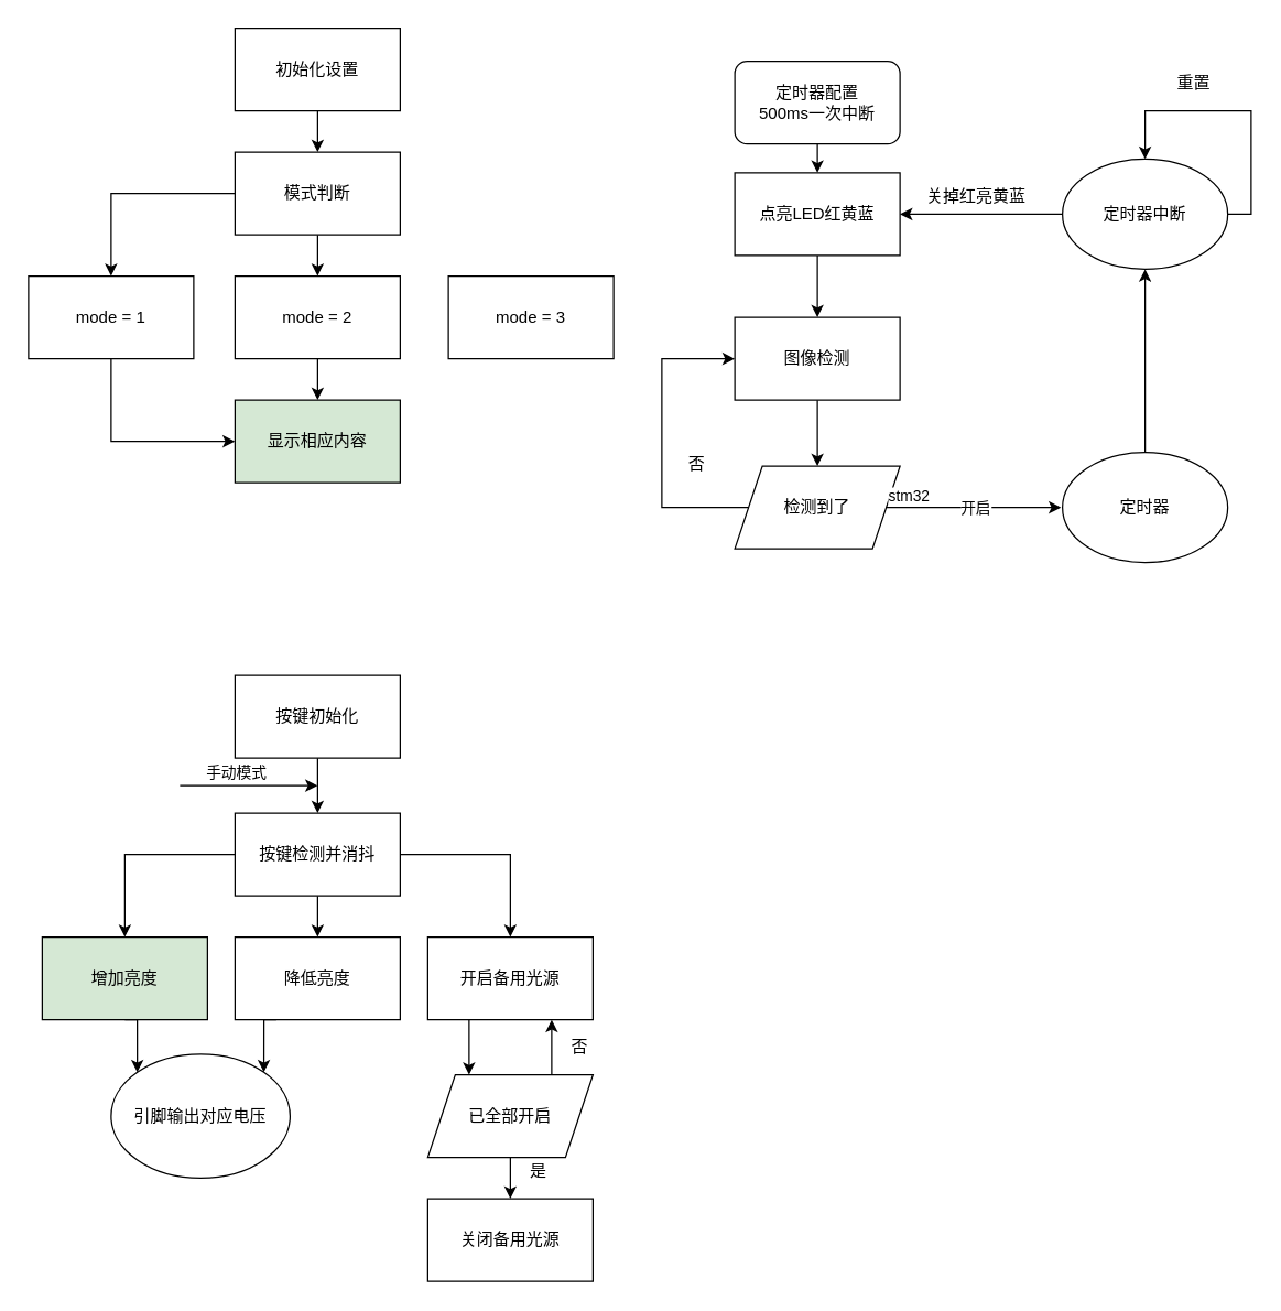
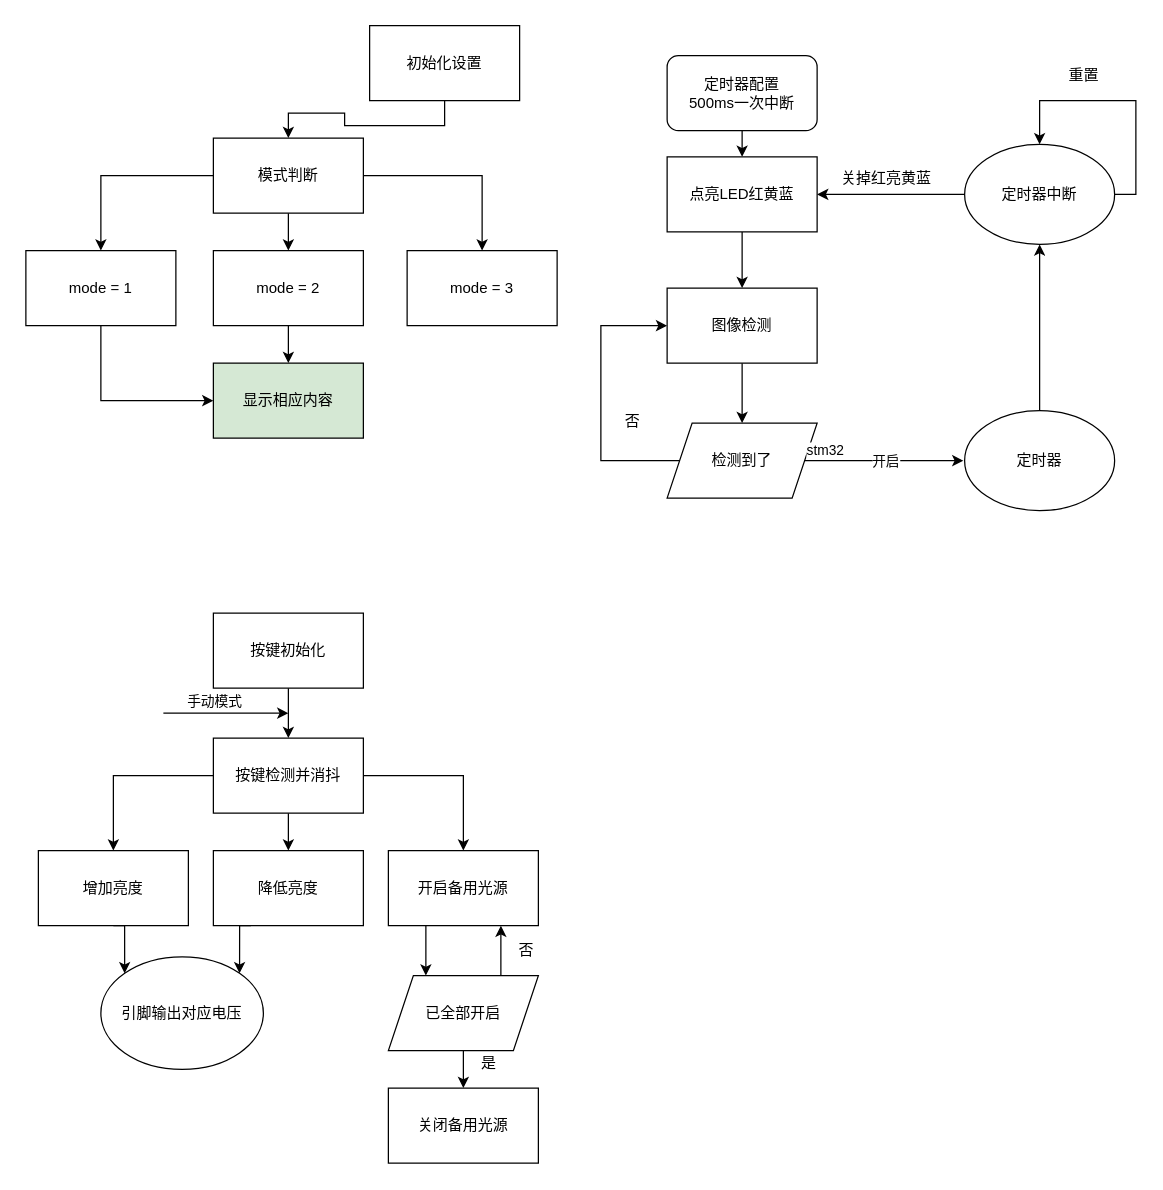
  <mxCell id="0" />
  <mxCell id="1" parent="0" />
  <mxCell id="2" style="edgeStyle=orthogonalEdgeStyle;rounded=0;orthogonalLoop=1;jettySize=auto;html=1;exitX=0.5;exitY=1;exitDx=0;exitDy=0;entryX=0.5;entryY=0;entryDx=0;entryDy=0;" parent="1" source="3" target="7" edge="1"><mxGeometry relative="1" as="geometry" /></mxCell>
- <mxCell id="3" value="初始化设置" style="rounded=0;whiteSpace=wrap;html=1;" parent="1" vertex="1"><mxGeometry x="170" y="20" width="120" height="60" as="geometry" /></mxCell>
+ <mxCell id="3" value="初始化设置" style="rounded=0;whiteSpace=wrap;html=1;" parent="1" vertex="1"><mxGeometry x="295" y="20" width="120" height="60" as="geometry" /></mxCell>
  <mxCell id="4" value="" style="edgeStyle=orthogonalEdgeStyle;rounded=0;orthogonalLoop=1;jettySize=auto;html=1;" parent="1" source="7" target="9" edge="1"><mxGeometry relative="1" as="geometry" /></mxCell>
+ <mxCell id="5" style="edgeStyle=orthogonalEdgeStyle;rounded=0;orthogonalLoop=1;jettySize=auto;html=1;exitX=1;exitY=0.5;exitDx=0;exitDy=0;entryX=0.5;entryY=0;entryDx=0;entryDy=0;" parent="1" source="7" target="12" edge="1"><mxGeometry relative="1" as="geometry" /></mxCell>
  <mxCell id="6" style="edgeStyle=orthogonalEdgeStyle;rounded=0;orthogonalLoop=1;jettySize=auto;html=1;exitX=0.5;exitY=1;exitDx=0;exitDy=0;entryX=0.5;entryY=0;entryDx=0;entryDy=0;" parent="1" source="7" target="11" edge="1"><mxGeometry relative="1" as="geometry" /></mxCell>
  <mxCell id="7" value="模式判断" style="rounded=0;whiteSpace=wrap;html=1;" parent="1" vertex="1"><mxGeometry x="170" y="110" width="120" height="60" as="geometry" /></mxCell>
  <mxCell id="8" style="edgeStyle=orthogonalEdgeStyle;rounded=0;orthogonalLoop=1;jettySize=auto;html=1;exitX=0.5;exitY=1;exitDx=0;exitDy=0;entryX=0;entryY=0.5;entryDx=0;entryDy=0;" parent="1" source="9" target="13" edge="1"><mxGeometry relative="1" as="geometry" /></mxCell>
  <mxCell id="9" value="mode = 1" style="whiteSpace=wrap;html=1;rounded=0;" parent="1" vertex="1"><mxGeometry x="20" y="200" width="120" height="60" as="geometry" /></mxCell>
  <mxCell id="10" style="edgeStyle=orthogonalEdgeStyle;rounded=0;orthogonalLoop=1;jettySize=auto;html=1;exitX=0.5;exitY=1;exitDx=0;exitDy=0;entryX=0.5;entryY=0;entryDx=0;entryDy=0;" parent="1" source="11" target="13" edge="1"><mxGeometry relative="1" as="geometry" /></mxCell>
  <mxCell id="11" value="mode = 2" style="whiteSpace=wrap;html=1;rounded=0;" parent="1" vertex="1"><mxGeometry x="170" y="200" width="120" height="60" as="geometry" /></mxCell>
  <mxCell id="12" value="mode = 3" style="rounded=0;whiteSpace=wrap;html=1;" parent="1" vertex="1"><mxGeometry x="325" y="200" width="120" height="60" as="geometry" /></mxCell>
  <mxCell id="13" value="显示相应内容" style="rounded=0;whiteSpace=wrap;html=1;fillColor=#d5e8d4;" parent="1" vertex="1"><mxGeometry x="170" y="290" width="120" height="60" as="geometry" /></mxCell>
  <mxCell id="14" style="edgeStyle=orthogonalEdgeStyle;rounded=0;orthogonalLoop=1;jettySize=auto;html=1;exitX=0.5;exitY=1;exitDx=0;exitDy=0;entryX=0.5;entryY=0;entryDx=0;entryDy=0;" parent="1" source="15" target="19" edge="1"><mxGeometry relative="1" as="geometry" /></mxCell>
  <mxCell id="15" value="按键初始化" style="rounded=0;whiteSpace=wrap;html=1;" parent="1" vertex="1"><mxGeometry x="170" y="490" width="120" height="60" as="geometry" /></mxCell>
  <mxCell id="16" style="edgeStyle=orthogonalEdgeStyle;rounded=0;orthogonalLoop=1;jettySize=auto;html=1;exitX=1;exitY=0.5;exitDx=0;exitDy=0;entryX=0.5;entryY=0;entryDx=0;entryDy=0;" parent="1" source="19" target="27" edge="1"><mxGeometry relative="1" as="geometry" /></mxCell>
  <mxCell id="17" style="edgeStyle=orthogonalEdgeStyle;rounded=0;orthogonalLoop=1;jettySize=auto;html=1;exitX=0.5;exitY=1;exitDx=0;exitDy=0;entryX=0.5;entryY=0;entryDx=0;entryDy=0;" parent="1" source="19" target="25" edge="1"><mxGeometry relative="1" as="geometry" /></mxCell>
  <mxCell id="18" style="edgeStyle=orthogonalEdgeStyle;rounded=0;orthogonalLoop=1;jettySize=auto;html=1;exitX=0;exitY=0.5;exitDx=0;exitDy=0;entryX=0.5;entryY=0;entryDx=0;entryDy=0;" parent="1" source="19" target="23" edge="1"><mxGeometry relative="1" as="geometry" /></mxCell>
  <mxCell id="19" value="按键检测并消抖" style="rounded=0;whiteSpace=wrap;html=1;" parent="1" vertex="1"><mxGeometry x="170" y="590" width="120" height="60" as="geometry" /></mxCell>
  <mxCell id="20" value="" style="endArrow=classic;html=1;rounded=0;" parent="1" edge="1"><mxGeometry relative="1" as="geometry"><mxPoint x="130" y="570" as="sourcePoint" /><mxPoint x="230" y="570" as="targetPoint" /></mxGeometry></mxCell>
  <mxCell id="21" value="手动模式" style="edgeLabel;resizable=0;html=1;align=center;verticalAlign=middle;" parent="20" connectable="0" vertex="1"><mxGeometry relative="1" as="geometry"><mxPoint x="-10" y="-10" as="offset" /></mxGeometry></mxCell>
  <mxCell id="22" style="edgeStyle=orthogonalEdgeStyle;rounded=0;orthogonalLoop=1;jettySize=auto;html=1;exitX=0.5;exitY=1;exitDx=0;exitDy=0;entryX=0;entryY=0;entryDx=0;entryDy=0;" parent="1" source="23" target="32" edge="1"><mxGeometry relative="1" as="geometry" /></mxCell>
- <mxCell id="23" value="增加亮度" style="rounded=0;whiteSpace=wrap;html=1;fillColor=#d5e8d4;" parent="1" vertex="1"><mxGeometry x="30" y="680" width="120" height="60" as="geometry" /></mxCell>
+ <mxCell id="23" value="增加亮度" style="rounded=0;whiteSpace=wrap;html=1;" parent="1" vertex="1"><mxGeometry x="30" y="680" width="120" height="60" as="geometry" /></mxCell>
  <mxCell id="24" style="edgeStyle=orthogonalEdgeStyle;rounded=0;orthogonalLoop=1;jettySize=auto;html=1;exitX=0.25;exitY=1;exitDx=0;exitDy=0;entryX=1;entryY=0;entryDx=0;entryDy=0;" parent="1" source="25" target="32" edge="1"><mxGeometry relative="1" as="geometry" /></mxCell>
  <mxCell id="25" value="降低亮度" style="rounded=0;whiteSpace=wrap;html=1;" parent="1" vertex="1"><mxGeometry x="170" y="680" width="120" height="60" as="geometry" /></mxCell>
  <mxCell id="26" style="edgeStyle=orthogonalEdgeStyle;rounded=0;orthogonalLoop=1;jettySize=auto;html=1;exitX=0.25;exitY=1;exitDx=0;exitDy=0;entryX=0.25;entryY=0;entryDx=0;entryDy=0;" parent="1" source="27" target="30" edge="1"><mxGeometry relative="1" as="geometry" /></mxCell>
  <mxCell id="27" value="开启备用光源" style="rounded=0;whiteSpace=wrap;html=1;" parent="1" vertex="1"><mxGeometry x="310" y="680" width="120" height="60" as="geometry" /></mxCell>
  <mxCell id="28" style="edgeStyle=orthogonalEdgeStyle;rounded=0;orthogonalLoop=1;jettySize=auto;html=1;exitX=0.75;exitY=0;exitDx=0;exitDy=0;entryX=0.75;entryY=1;entryDx=0;entryDy=0;" parent="1" source="30" target="27" edge="1"><mxGeometry relative="1" as="geometry" /></mxCell>
  <mxCell id="29" style="edgeStyle=orthogonalEdgeStyle;rounded=0;orthogonalLoop=1;jettySize=auto;html=1;exitX=0.5;exitY=1;exitDx=0;exitDy=0;entryX=0.5;entryY=0;entryDx=0;entryDy=0;" parent="1" source="30" target="33" edge="1"><mxGeometry relative="1" as="geometry" /></mxCell>
  <mxCell id="30" value="已全部开启" style="shape=parallelogram;perimeter=parallelogramPerimeter;whiteSpace=wrap;html=1;fixedSize=1;" parent="1" vertex="1"><mxGeometry x="310" y="780" width="120" height="60" as="geometry" /></mxCell>
  <mxCell id="31" value="否" style="text;html=1;align=center;verticalAlign=middle;resizable=0;points=[];autosize=1;strokeColor=none;fillColor=none;" parent="1" vertex="1"><mxGeometry x="405" y="750" width="30" height="20" as="geometry" /></mxCell>
  <mxCell id="32" value="引脚输出对应电压" style="ellipse;whiteSpace=wrap;html=1;" parent="1" vertex="1"><mxGeometry x="80" y="765" width="130" height="90" as="geometry" /></mxCell>
  <mxCell id="33" value="关闭备用光源" style="rounded=0;whiteSpace=wrap;html=1;" parent="1" vertex="1"><mxGeometry x="310" y="870" width="120" height="60" as="geometry" /></mxCell>
  <mxCell id="34" value="是" style="text;html=1;align=center;verticalAlign=middle;resizable=0;points=[];autosize=1;strokeColor=none;fillColor=none;" parent="1" vertex="1"><mxGeometry x="375" y="840" width="30" height="20" as="geometry" /></mxCell>
  <mxCell id="35" style="edgeStyle=orthogonalEdgeStyle;rounded=0;orthogonalLoop=1;jettySize=auto;html=1;exitX=0.5;exitY=1;exitDx=0;exitDy=0;entryX=0.5;entryY=0;entryDx=0;entryDy=0;" edge="1" parent="1" source="36" target="38"><mxGeometry relative="1" as="geometry" /></mxCell>
  <mxCell id="36" value="定时器配置&lt;br&gt;500ms一次中断" style="rounded=1;whiteSpace=wrap;html=1;" vertex="1" parent="1"><mxGeometry x="533" y="44" width="120" height="60" as="geometry" /></mxCell>
  <mxCell id="37" style="edgeStyle=orthogonalEdgeStyle;rounded=0;orthogonalLoop=1;jettySize=auto;html=1;exitX=0.5;exitY=1;exitDx=0;exitDy=0;entryX=0.5;entryY=0;entryDx=0;entryDy=0;" edge="1" parent="1" source="38" target="40"><mxGeometry relative="1" as="geometry" /></mxCell>
  <mxCell id="38" value="点亮LED红黄蓝" style="rounded=0;whiteSpace=wrap;html=1;" vertex="1" parent="1"><mxGeometry x="533" y="125" width="120" height="60" as="geometry" /></mxCell>
  <mxCell id="39" style="edgeStyle=orthogonalEdgeStyle;rounded=0;orthogonalLoop=1;jettySize=auto;html=1;exitX=0.5;exitY=1;exitDx=0;exitDy=0;entryX=0.5;entryY=0;entryDx=0;entryDy=0;" edge="1" parent="1" source="40" target="42"><mxGeometry relative="1" as="geometry" /></mxCell>
  <mxCell id="40" value="图像检测" style="rounded=0;whiteSpace=wrap;html=1;" vertex="1" parent="1"><mxGeometry x="533" y="230" width="120" height="60" as="geometry" /></mxCell>
  <mxCell id="41" style="edgeStyle=orthogonalEdgeStyle;rounded=0;orthogonalLoop=1;jettySize=auto;html=1;exitX=0;exitY=0.5;exitDx=0;exitDy=0;entryX=0;entryY=0.5;entryDx=0;entryDy=0;" edge="1" parent="1" source="42" target="40"><mxGeometry relative="1" as="geometry"><mxPoint x="440.667" y="260.167" as="targetPoint" /><Array as="points"><mxPoint x="480" y="368" /><mxPoint x="480" y="260" /><mxPoint x="533" y="260" /></Array></mxGeometry></mxCell>
  <mxCell id="42" value="检测到了" style="shape=parallelogram;perimeter=parallelogramPerimeter;whiteSpace=wrap;html=1;fixedSize=1;" vertex="1" parent="1"><mxGeometry x="533" y="338" width="120" height="60" as="geometry" /></mxCell>
  <mxCell id="43" value="否" style="text;html=1;align=center;verticalAlign=middle;resizable=0;points=[];autosize=1;strokeColor=none;fillColor=none;" vertex="1" parent="1"><mxGeometry x="494" y="328" width="22" height="18" as="geometry" /></mxCell>
  <mxCell id="44" value="" style="endArrow=classic;html=1;rounded=0;" edge="1" parent="1"><mxGeometry relative="1" as="geometry"><mxPoint x="643" y="368" as="sourcePoint" /><mxPoint x="770" y="368" as="targetPoint" /></mxGeometry></mxCell>
  <mxCell id="45" value="开启" style="edgeLabel;resizable=0;html=1;align=center;verticalAlign=middle;" connectable="0" vertex="1" parent="44"><mxGeometry relative="1" as="geometry" /></mxCell>
  <mxCell id="46" value="stm32" style="edgeLabel;resizable=0;html=1;align=left;verticalAlign=bottom;" connectable="0" vertex="1" parent="44"><mxGeometry x="-1" relative="1" as="geometry" /></mxCell>
  <mxCell id="47" style="edgeStyle=orthogonalEdgeStyle;rounded=0;orthogonalLoop=1;jettySize=auto;html=1;exitX=0.5;exitY=0;exitDx=0;exitDy=0;entryX=0.5;entryY=1;entryDx=0;entryDy=0;" edge="1" parent="1" source="48" target="51"><mxGeometry relative="1" as="geometry" /></mxCell>
  <mxCell id="48" value="定时器" style="ellipse;whiteSpace=wrap;html=1;" vertex="1" parent="1"><mxGeometry x="771" y="328" width="120" height="80" as="geometry" /></mxCell>
  <mxCell id="49" style="edgeStyle=orthogonalEdgeStyle;rounded=0;orthogonalLoop=1;jettySize=auto;html=1;exitX=0;exitY=0.5;exitDx=0;exitDy=0;entryX=1;entryY=0.5;entryDx=0;entryDy=0;" edge="1" parent="1" source="51" target="38"><mxGeometry relative="1" as="geometry" /></mxCell>
  <mxCell id="50" style="edgeStyle=orthogonalEdgeStyle;rounded=0;orthogonalLoop=1;jettySize=auto;html=1;exitX=1;exitY=0.5;exitDx=0;exitDy=0;entryX=0.5;entryY=0;entryDx=0;entryDy=0;" edge="1" parent="1" source="51" target="51"><mxGeometry relative="1" as="geometry"><mxPoint x="831" y="64" as="targetPoint" /><Array as="points"><mxPoint x="908" y="155" /><mxPoint x="908" y="80" /><mxPoint x="831" y="80" /></Array></mxGeometry></mxCell>
  <mxCell id="51" value="定时器中断" style="ellipse;whiteSpace=wrap;html=1;" vertex="1" parent="1"><mxGeometry x="771" y="115" width="120" height="80" as="geometry" /></mxCell>
  <mxCell id="52" value="关掉红亮黄蓝" style="text;html=1;align=center;verticalAlign=middle;resizable=0;points=[];autosize=1;strokeColor=none;fillColor=none;" vertex="1" parent="1"><mxGeometry x="667" y="133" width="82" height="18" as="geometry" /></mxCell>
  <mxCell id="53" value="重置" style="text;html=1;align=center;verticalAlign=middle;resizable=0;points=[];autosize=1;strokeColor=none;fillColor=none;" vertex="1" parent="1"><mxGeometry x="849" y="51" width="34" height="18" as="geometry" /></mxCell>
